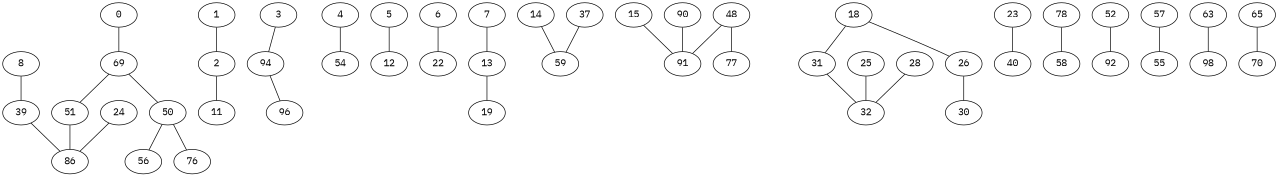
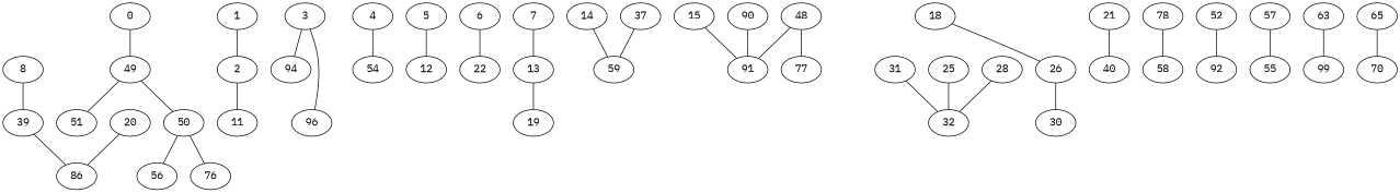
  graph {
    fontname="IBM Plex Mono"
    node [fontname="IBM Plex Mono"]
    edge [fontname="IBM Plex Mono"]
    8
    39
    86
    0
-   49 [label=69]
+   49
    50
    51
    56
    76
    1
    2
    11
    3
    94
    96
    4
    54
    5
    12
    6
    22
    7
    13
    19
    14
    59
    15
    91
    18
    31
    26
    32
    30
-   23
+   23 [label=21]
    40
-   24
+   24 [label=20]
    25
    28
    37
    n40 [label=78]
    58
    48
    77
    52
    92
    n46 [label=55]
    57
    63
-   98
+   98 [label=99]
    65
    70
    90
    8 -- 39
    39 -- 86
    0 -- 49
    49 -- 50
    49 -- 51
    50 -- 56
    50 -- 76
-   51 -- 86
    1 -- 2
    2 -- 11
    3 -- 94
-   94 -- 96
+   3 -- 96
    4 -- 54
    5 -- 12
    6 -- 22
    7 -- 13
    13 -- 19
    14 -- 59
    15 -- 91
-   18 -- 31
    18 -- 26
    31 -- 32
    26 -- 30
    23 -- 40
    24 -- 86
    25 -- 32
    28 -- 32
    37 -- 59
    n40 -- 58
    48 -- 91
    48 -- 77
    52 -- 92
    57 -- n46
    63 -- 98
    65 -- 70
    90 -- 91
  }
